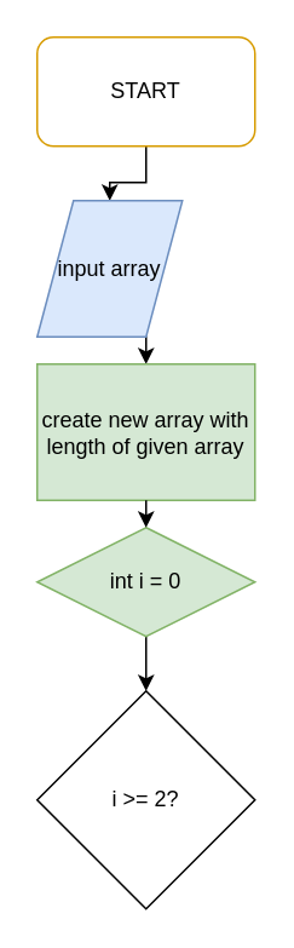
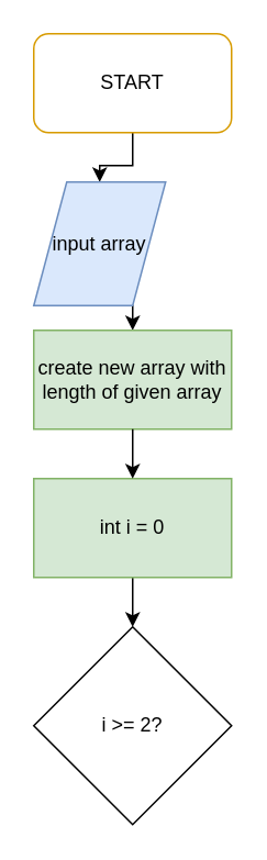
  <mxCell id="0" />
  <mxCell id="1" parent="0" />
  <mxCell id="2" style="edgeStyle=orthogonalEdgeStyle;rounded=0;orthogonalLoop=1;jettySize=auto;html=1;exitX=0.5;exitY=1;exitDx=0;exitDy=0;" edge="1" parent="1" source="3" target="5"><mxGeometry relative="1" as="geometry" /></mxCell>
  <mxCell id="3" value="START" style="rounded=1;whiteSpace=wrap;html=1;fillColor=#ffffff;strokeColor=#d79b00;" vertex="1" parent="1"><mxGeometry x="20" y="20" width="120" height="60" as="geometry" /></mxCell>
  <mxCell id="4" style="edgeStyle=orthogonalEdgeStyle;rounded=0;orthogonalLoop=1;jettySize=auto;html=1;exitX=0.5;exitY=1;exitDx=0;exitDy=0;entryX=0.5;entryY=0;entryDx=0;entryDy=0;" edge="1" parent="1" source="5" target="6"><mxGeometry relative="1" as="geometry" /></mxCell>
  <mxCell id="5" value="input array" style="shape=parallelogram;perimeter=parallelogramPerimeter;whiteSpace=wrap;html=1;fixedSize=1;fillColor=#dae8fc;strokeColor=#6c8ebf;" vertex="1" parent="1"><mxGeometry x="20" y="110" width="80" height="75" as="geometry" /></mxCell>
- <mxCell id="6" value="create new array with length of given array" style="rounded=0;whiteSpace=wrap;html=1;fillColor=#d5e8d4;strokeColor=#82b366;" vertex="1" parent="1"><mxGeometry x="20" y="200" width="120" height="75" as="geometry" /></mxCell>
+ <mxCell id="6" value="create new array with length of given array" style="rounded=0;whiteSpace=wrap;html=1;fillColor=#d5e8d4;strokeColor=#82b366;" vertex="1" parent="1"><mxGeometry x="20" y="200" width="120" height="60" as="geometry" /></mxCell>
  <mxCell id="7" style="edgeStyle=orthogonalEdgeStyle;rounded=0;orthogonalLoop=1;jettySize=auto;html=1;exitX=0.5;exitY=1;exitDx=0;exitDy=0;" edge="1" parent="1" source="8" target="10"><mxGeometry relative="1" as="geometry" /></mxCell>
- <mxCell id="8" value="int i = 0" style="rhombus;whiteSpace=wrap;html=1;fillColor=#d5e8d4;strokeColor=#82b366;" vertex="1" parent="1"><mxGeometry x="20" y="290" width="120" height="60" as="geometry" /></mxCell>
+ <mxCell id="8" value="int i = 0" style="rounded=0;whiteSpace=wrap;html=1;fillColor=#d5e8d4;strokeColor=#82b366;" vertex="1" parent="1"><mxGeometry x="20" y="290" width="120" height="60" as="geometry" /></mxCell>
  <mxCell id="9" value="" style="endArrow=classic;html=1;rounded=0;exitX=0.5;exitY=1;exitDx=0;exitDy=0;entryX=0.5;entryY=0;entryDx=0;entryDy=0;" edge="1" parent="1" source="6" target="8"><mxGeometry width="50" height="50" relative="1" as="geometry"><mxPoint x="20" y="360" as="sourcePoint" /><mxPoint x="70" y="310" as="targetPoint" /></mxGeometry></mxCell>
  <mxCell id="10" value="i &amp;gt;= 2?" style="rhombus;whiteSpace=wrap;html=1;" vertex="1" parent="1"><mxGeometry x="20" y="380" width="120" height="120" as="geometry" /></mxCell>
